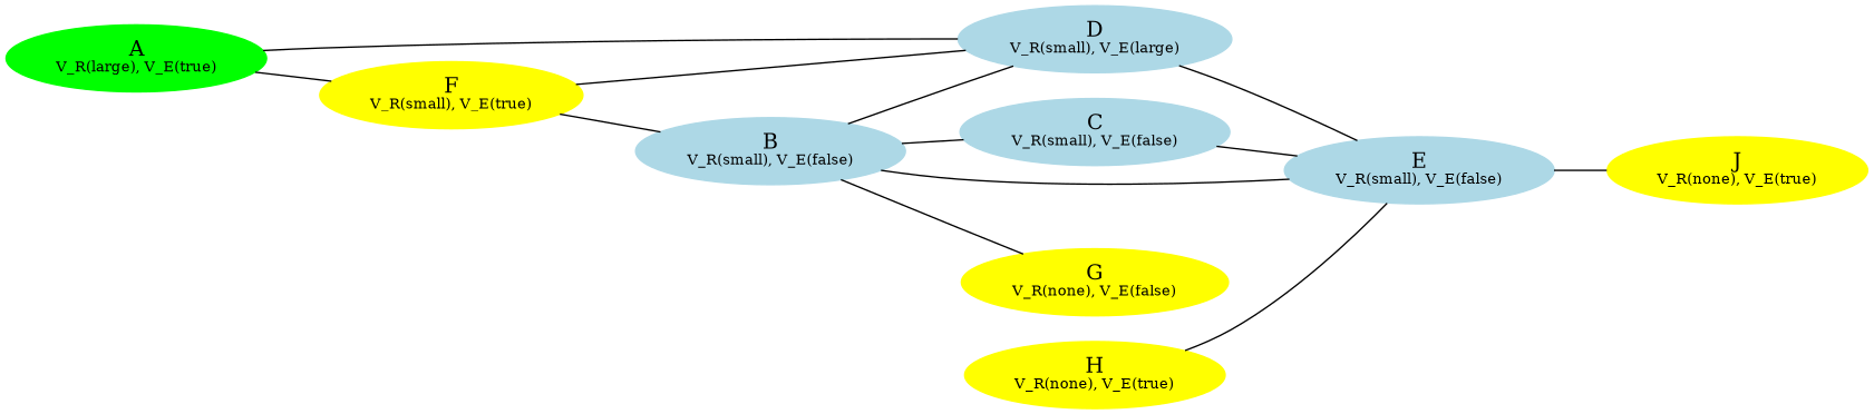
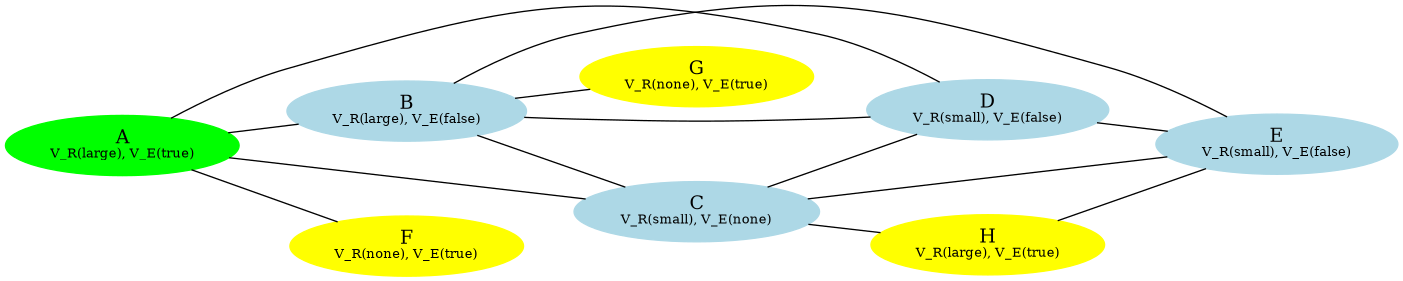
  graph {
    rankdir=LR
    node [color=lightblue style=filled]
    n1 [color=green label=<A<BR /><FONT POINT-SIZE="10">V_R(large), V_E(true)</FONT>>]
-   n2 [label=<B<BR /><FONT POINT-SIZE="10">V_R(small), V_E(false)</FONT>>]
-   n3 [label=<C<BR /><FONT POINT-SIZE="10">V_R(small), V_E(false)</FONT>>]
-   n4 [label=<D<BR /><FONT POINT-SIZE="10">V_R(small), V_E(large)</FONT>>]
-   n5 [color=yellow label=<F<BR /><FONT POINT-SIZE="10">V_R(small), V_E(true)</FONT>>]
+   n2 [label=<B<BR /><FONT POINT-SIZE="10">V_R(large), V_E(false)</FONT>>]
+   n3 [label=<C<BR /><FONT POINT-SIZE="10">V_R(small), V_E(none)</FONT>>]
+   n4 [label=<D<BR /><FONT POINT-SIZE="10">V_R(small), V_E(false)</FONT>>]
+   n5 [color=yellow label=<F<BR /><FONT POINT-SIZE="10">V_R(none), V_E(true)</FONT>>]
    n6 [label=<E<BR /><FONT POINT-SIZE="10">V_R(small), V_E(false)</FONT>>]
-   n7 [color=yellow label=<G<BR /><FONT POINT-SIZE="10">V_R(none), V_E(false)</FONT>>]
-   n8 [color=yellow label=<H<BR /><FONT POINT-SIZE="10">V_R(none), V_E(true)</FONT>>]
-   n9 [color=yellow label=<J<BR /><FONT POINT-SIZE="10">V_R(none), V_E(true)</FONT>>]
-   n5 -- n2
+   n7 [color=yellow label=<G<BR /><FONT POINT-SIZE="10">V_R(none), V_E(true)</FONT>>]
+   n8 [color=yellow label=<H<BR /><FONT POINT-SIZE="10">V_R(large), V_E(true)</FONT>>]
+   n1 -- n2
+   n1 -- n3
    n1 -- n4
    n1 -- n5
    n2 -- n3
    n2 -- n4
    n2 -- n6
    n2 -- n7
-   n5 -- n4
+   n3 -- n4
    n3 -- n6
+   n3 -- n8
    n4 -- n6
-   n6 -- n9
    n8 -- n6
  }
